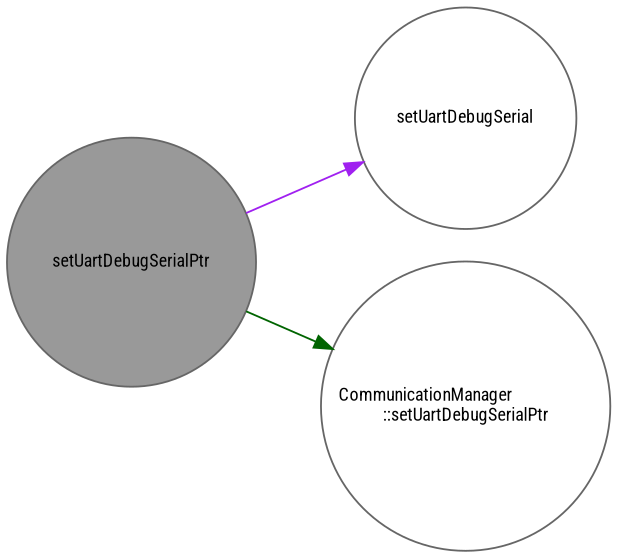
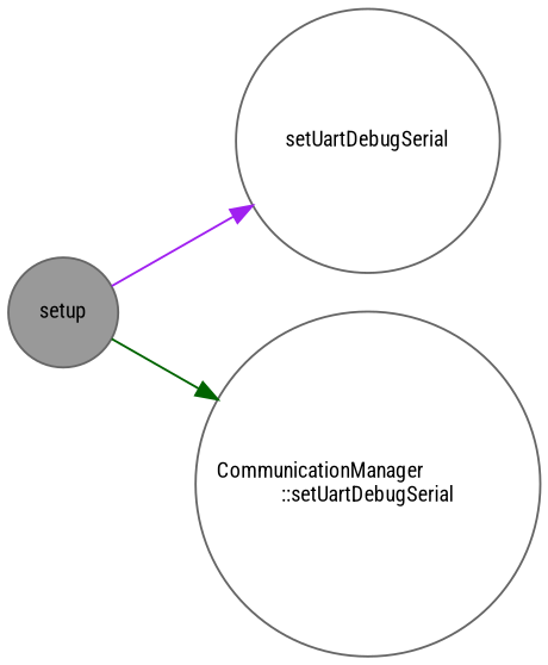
  digraph {
    fontname="Roboto Condensed"
    rankdir=LR
    node [color=grey40 fillcolor=white fontname="Roboto Condensed" fontsize=10 shape=circle style=filled]
    edge [fontname="Roboto Condensed" fontsize=10 labelfontname=Helvetica labelfontsize=10 style=solid]
-   n1 [color=gray40 fillcolor=grey60 fontcolor=black height=0.2 label=setUartDebugSerialPtr width=0.4]
+   n1 [color=gray40 fillcolor=grey60 fontcolor=black height=0.2 label=setup width=0.4]
    n2 [height=0.2 label=setUartDebugSerial width=0.4]
-   n3 [height=0.2 label="CommunicationManager\l::setUartDebugSerialPtr" width=0.4]
+   n3 [height=0.2 label="CommunicationManager\l::setUartDebugSerial" width=0.4]
    n1 -> n2 [color=purple]
    n1 -> n3 [color=darkgreen]
  }
